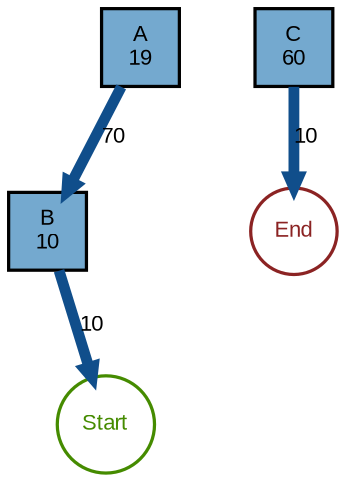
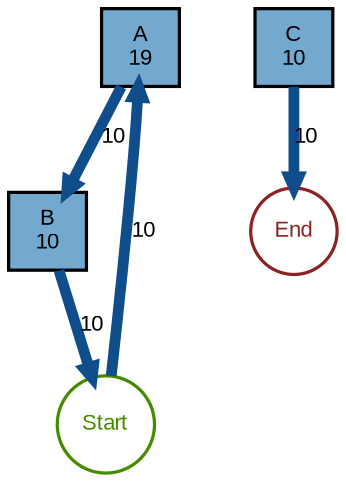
  digraph {
    bgcolor=white
    rankdir=TB
    node [color=black fillcolor="#74A9CF" fixedsize=FALSE fontcolor=black fontname=Arial fontsize=10 penwidth=1.5 shape=rectangle style=filled]
    edge [arrowsize=0.5 color=dodgerblue4 fontname=Arial fontsize=10 penwidth=5]
    n1 [label="A\n19" width=0.5]
    n2 [label="B\n10" width=0.5]
    n3 [color=chartreuse4 fillcolor="#FFFFFF" fontcolor=chartreuse4 label=Start shape=circle width=0.5]
-   n4 [label="C\n60" width=0.5]
+   n4 [label="C\n10" width=0.5]
    n5 [color=brown4 fillcolor="#FFFFFF" fontcolor=brown4 label=End shape=circle width=0.5]
-   n1 -> n2 [label=70]
+   n1 -> n2 [label=10]
    n2 -> n3 [label=10]
+   n3 -> n1 [label=10]
    n4 -> n5 [label=10]
  }
